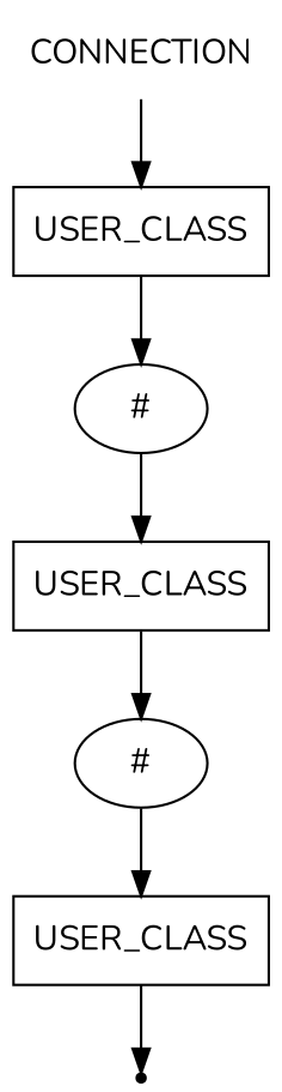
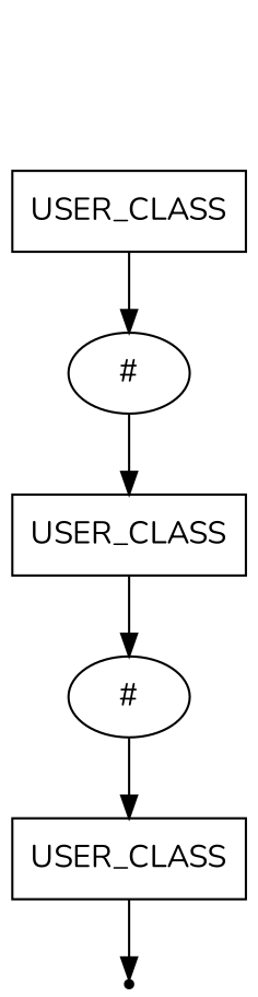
  digraph {
    fontname=Nunito
    node [shape=box fontname=Nunito]
    edge [fontname=Nunito]
-   n1 [label=CONNECTION shape=plaintext]
    n2 [label=USER_CLASS]
    n3 [label="#" shape=oval]
    n4 [label=USER_CLASS]
    n5 [label="#" shape=oval]
    n6 [label=USER_CLASS]
    end [shape=point]
-   n1 -> n2
    n2 -> n3
    n3 -> n4
    n4 -> n5
    n5 -> n6
    n6 -> end
  }
